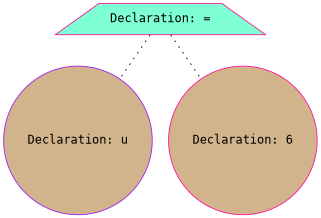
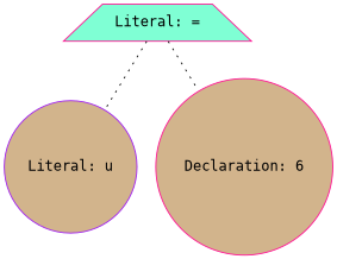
  graph {
    fontname="DejaVu Sans Mono"
    node [color=deeppink fillcolor=tan fontname="DejaVu Sans Mono" shape=circle style=filled]
    edge [fontname="DejaVu Sans Mono" style=dotted]
-   n1 [fillcolor=aquamarine label="Declaration: =" shape=trapezium]
-   n2 [color=purple label="Declaration: u"]
+   n1 [fillcolor=aquamarine label="Literal: =" shape=trapezium]
+   n2 [color=purple label="Literal: u"]
    n3 [label="Declaration: 6"]
    n1 -- n2
    n1 -- n3
  }
